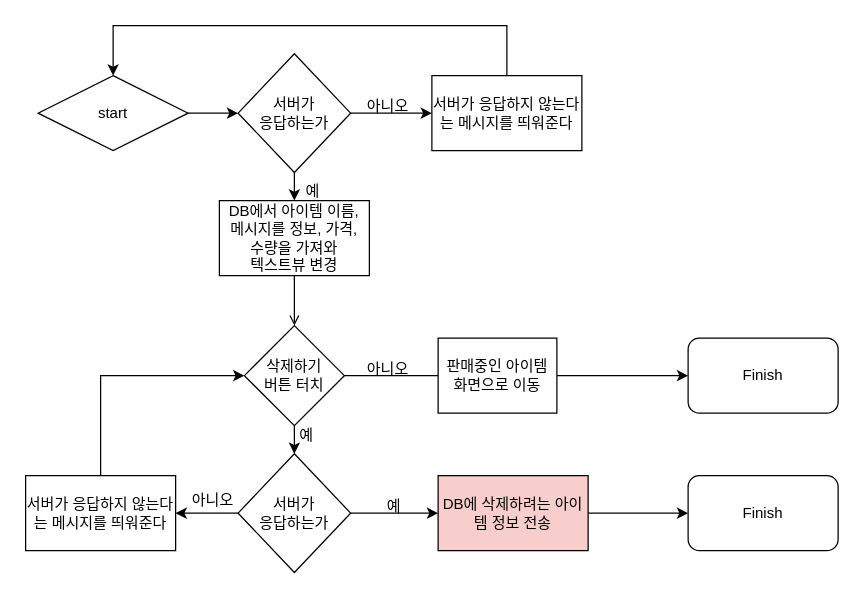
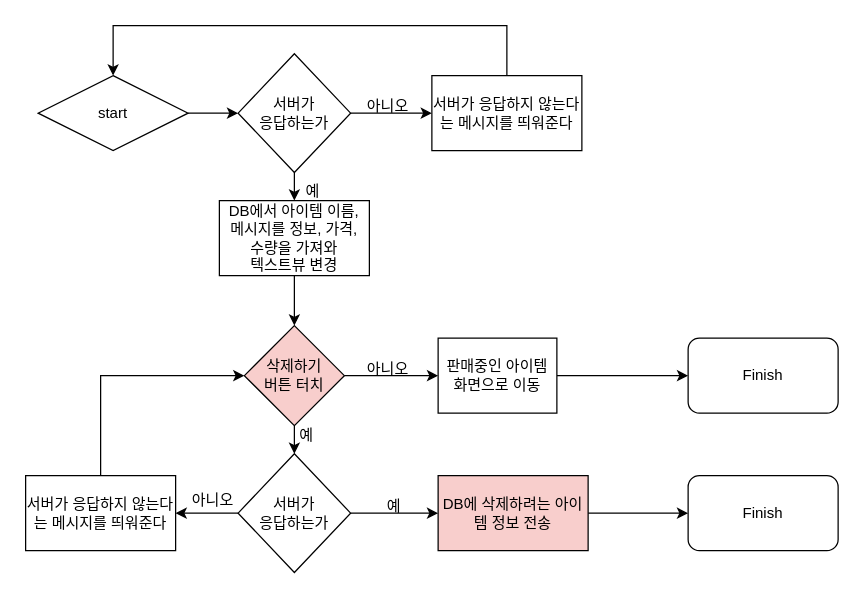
  <mxCell id="0" />
  <mxCell id="1" parent="0" />
  <mxCell id="2" value="" style="edgeStyle=orthogonalEdgeStyle;rounded=0;orthogonalLoop=1;jettySize=auto;html=1;" edge="1" parent="1" source="3" target="6"><mxGeometry relative="1" as="geometry" /></mxCell>
  <mxCell id="3" value="start" style="rhombus;whiteSpace=wrap;html=1;" vertex="1" parent="1"><mxGeometry x="30" y="60" width="120" height="60" as="geometry" /></mxCell>
  <mxCell id="4" value="" style="edgeStyle=orthogonalEdgeStyle;rounded=0;orthogonalLoop=1;jettySize=auto;html=1;" edge="1" parent="1" source="6" target="8"><mxGeometry relative="1" as="geometry" /></mxCell>
  <mxCell id="5" value="" style="edgeStyle=orthogonalEdgeStyle;rounded=0;orthogonalLoop=1;jettySize=auto;html=1;" edge="1" parent="1" source="6"><mxGeometry relative="1" as="geometry"><mxPoint x="345" y="90" as="targetPoint" /></mxGeometry></mxCell>
  <mxCell id="6" value="서버가 &lt;br&gt;응답하는가" style="rhombus;whiteSpace=wrap;html=1;" vertex="1" parent="1"><mxGeometry x="190" y="42.5" width="90" height="95" as="geometry" /></mxCell>
- <mxCell id="7" style="edgeStyle=orthogonalEdgeStyle;rounded=0;orthogonalLoop=1;jettySize=auto;html=1;entryX=0.5;entryY=0;entryDx=0;entryDy=0;endArrow=open;" edge="1" parent="1" source="8" target="14"><mxGeometry relative="1" as="geometry" /></mxCell>
+ <mxCell id="7" style="edgeStyle=orthogonalEdgeStyle;rounded=0;orthogonalLoop=1;jettySize=auto;html=1;entryX=0.5;entryY=0;entryDx=0;entryDy=0;" edge="1" parent="1" source="8" target="14"><mxGeometry relative="1" as="geometry" /></mxCell>
  <mxCell id="8" value="DB에서 아이템 이름, 메시지를 정보, 가격, &lt;br&gt;수량을 가져와 &lt;br&gt;텍스트뷰 변경" style="whiteSpace=wrap;html=1;" vertex="1" parent="1"><mxGeometry x="175" y="160" width="120" height="60" as="geometry" /></mxCell>
  <mxCell id="9" style="edgeStyle=orthogonalEdgeStyle;rounded=0;orthogonalLoop=1;jettySize=auto;html=1;entryX=0.5;entryY=0;entryDx=0;entryDy=0;" edge="1" parent="1" target="3"><mxGeometry relative="1" as="geometry"><mxPoint x="350" y="-10" as="targetPoint" /><Array as="points"><mxPoint x="405" y="20" /><mxPoint x="90" y="20" /></Array><mxPoint x="405" y="60" as="sourcePoint" /></mxGeometry></mxCell>
  <mxCell id="10" value="예" style="text;html=1;strokeColor=none;fillColor=none;align=center;verticalAlign=middle;whiteSpace=wrap;rounded=0;" vertex="1" parent="1"><mxGeometry x="220" y="137.5" width="60" height="30" as="geometry" /></mxCell>
  <mxCell id="11" value="아니오" style="text;html=1;strokeColor=none;fillColor=none;align=center;verticalAlign=middle;whiteSpace=wrap;rounded=0;" vertex="1" parent="1"><mxGeometry x="280" y="70" width="60" height="30" as="geometry" /></mxCell>
- <mxCell id="12" value="" style="edgeStyle=orthogonalEdgeStyle;rounded=0;orthogonalLoop=1;jettySize=auto;html=1;endArrow=none;" edge="1" parent="1" source="14" target="18"><mxGeometry relative="1" as="geometry" /></mxCell>
+ <mxCell id="12" value="" style="edgeStyle=orthogonalEdgeStyle;rounded=0;orthogonalLoop=1;jettySize=auto;html=1;" edge="1" parent="1" source="14" target="18"><mxGeometry relative="1" as="geometry" /></mxCell>
  <mxCell id="13" value="" style="edgeStyle=orthogonalEdgeStyle;rounded=0;orthogonalLoop=1;jettySize=auto;html=1;" edge="1" parent="1" source="14" target="22"><mxGeometry relative="1" as="geometry" /></mxCell>
- <mxCell id="14" value="삭제하기&lt;br&gt;버튼 터치" style="rhombus;whiteSpace=wrap;html=1;" vertex="1" parent="1"><mxGeometry x="195" y="260" width="80" height="80" as="geometry" /></mxCell>
+ <mxCell id="14" value="삭제하기&lt;br&gt;버튼 터치" style="rhombus;whiteSpace=wrap;html=1;fillColor=#f8cecc;" vertex="1" parent="1"><mxGeometry x="195" y="260" width="80" height="80" as="geometry" /></mxCell>
  <mxCell id="15" value="" style="edgeStyle=orthogonalEdgeStyle;rounded=0;orthogonalLoop=1;jettySize=auto;html=1;" edge="1" parent="1" source="16" target="28"><mxGeometry relative="1" as="geometry" /></mxCell>
  <mxCell id="16" value="DB에 삭제하려는 아이템 정보 전송" style="whiteSpace=wrap;html=1;fillColor=#f8cecc;" vertex="1" parent="1"><mxGeometry x="350" y="380" width="120" height="60" as="geometry" /></mxCell>
  <mxCell id="17" value="" style="edgeStyle=orthogonalEdgeStyle;rounded=0;orthogonalLoop=1;jettySize=auto;html=1;" edge="1" parent="1" source="18" target="19"><mxGeometry relative="1" as="geometry" /></mxCell>
  <mxCell id="18" value="판매중인 아이템 &lt;br&gt;화면으로 이동" style="whiteSpace=wrap;html=1;" vertex="1" parent="1"><mxGeometry x="350" y="270" width="95" height="60" as="geometry" /></mxCell>
  <mxCell id="19" value="Finish" style="rounded=1;whiteSpace=wrap;html=1;" vertex="1" parent="1"><mxGeometry x="550" y="270" width="120" height="60" as="geometry" /></mxCell>
  <mxCell id="20" value="" style="edgeStyle=orthogonalEdgeStyle;rounded=0;orthogonalLoop=1;jettySize=auto;html=1;" edge="1" parent="1" source="22" target="27"><mxGeometry relative="1" as="geometry" /></mxCell>
  <mxCell id="21" value="" style="edgeStyle=orthogonalEdgeStyle;rounded=0;orthogonalLoop=1;jettySize=auto;html=1;" edge="1" parent="1" source="22" target="16"><mxGeometry relative="1" as="geometry" /></mxCell>
  <mxCell id="22" value="서버가 &lt;br&gt;응답하는가" style="rhombus;whiteSpace=wrap;html=1;" vertex="1" parent="1"><mxGeometry x="190" y="362.5" width="90" height="95" as="geometry" /></mxCell>
  <mxCell id="23" value="예" style="text;html=1;strokeColor=none;fillColor=none;align=center;verticalAlign=middle;whiteSpace=wrap;rounded=0;" vertex="1" parent="1"><mxGeometry x="215" y="332.5" width="60" height="30" as="geometry" /></mxCell>
  <mxCell id="24" value="아니오" style="text;html=1;strokeColor=none;fillColor=none;align=center;verticalAlign=middle;whiteSpace=wrap;rounded=0;" vertex="1" parent="1"><mxGeometry x="280" y="280" width="60" height="30" as="geometry" /></mxCell>
  <mxCell id="25" value="서버가 응답하지 않는다는 메시지를 띄워준다" style="rounded=0;whiteSpace=wrap;html=1;" vertex="1" parent="1"><mxGeometry x="345" y="60" width="120" height="60" as="geometry" /></mxCell>
  <mxCell id="26" style="edgeStyle=orthogonalEdgeStyle;rounded=0;orthogonalLoop=1;jettySize=auto;html=1;entryX=0;entryY=0.5;entryDx=0;entryDy=0;" edge="1" parent="1" source="27" target="14"><mxGeometry relative="1" as="geometry"><Array as="points"><mxPoint x="80" y="300" /></Array></mxGeometry></mxCell>
  <mxCell id="27" value="서버가 응답하지 않는다는 메시지를 띄워준다" style="rounded=0;whiteSpace=wrap;html=1;" vertex="1" parent="1"><mxGeometry x="20" y="380" width="120" height="60" as="geometry" /></mxCell>
  <mxCell id="28" value="Finish" style="rounded=1;whiteSpace=wrap;html=1;" vertex="1" parent="1"><mxGeometry x="550" y="380" width="120" height="60" as="geometry" /></mxCell>
  <mxCell id="29" value="아니오" style="text;html=1;strokeColor=none;fillColor=none;align=center;verticalAlign=middle;whiteSpace=wrap;rounded=0;" vertex="1" parent="1"><mxGeometry x="140" y="390" width="60" height="20" as="geometry" /></mxCell>
  <mxCell id="30" value="예" style="text;html=1;strokeColor=none;fillColor=none;align=center;verticalAlign=middle;whiteSpace=wrap;rounded=0;" vertex="1" parent="1"><mxGeometry x="285" y="390" width="60" height="30" as="geometry" /></mxCell>
